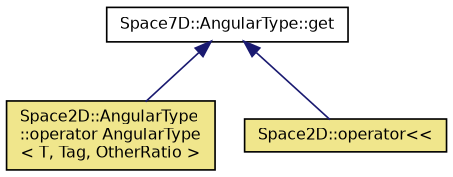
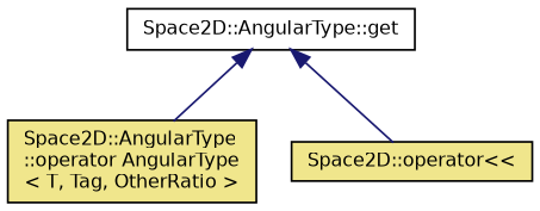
  digraph {
    rankdir=TB
    node [color=black fillcolor=khaki fontname=Helvetica fontsize=10 shape=record style=filled]
    edge [color=midnightblue dir=back fontname=Helvetica fontsize=10 labelfontname=Helvetica labelfontsize=10 style=solid]
-   n1 [fillcolor=white fontcolor=black height=0.2 label="Space7D::AngularType::get" width=0.4]
+   n1 [fillcolor=white fontcolor=black height=0.2 label="Space2D::AngularType::get" width=0.4]
    n2 [height=0.2 label="Space2D::AngularType\l::operator AngularType\l\< T, Tag, OtherRatio \>" width=0.4]
    n3 [height=0.2 label="Space2D::operator\<\<" width=0.4]
    n1 -> n2
    n1 -> n3
  }
